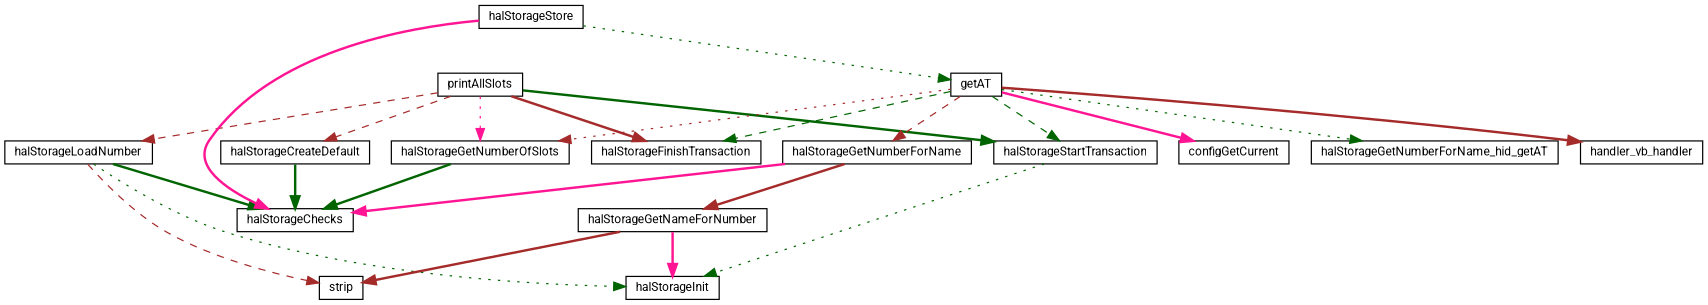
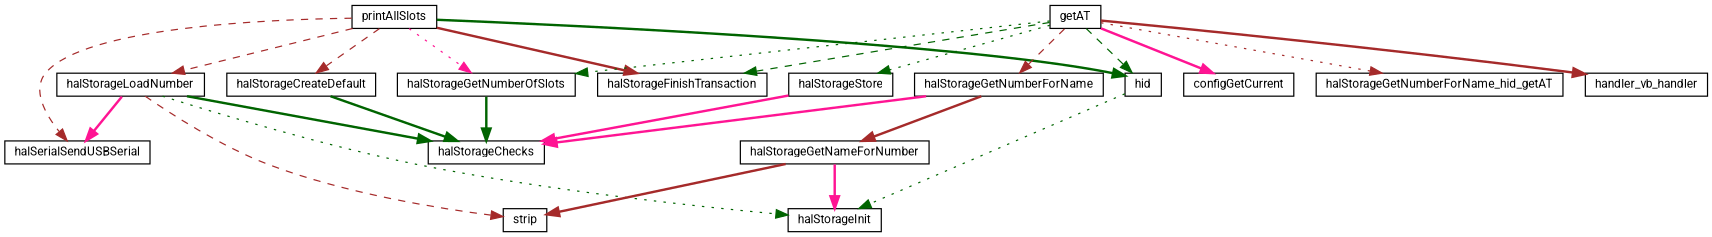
  digraph {
    fontname=Roboto
    rankdir=TB
    node [color=black fillcolor=white fontname=Roboto fontsize=10 shape=record style=filled]
    edge [color=brown fontname=Roboto fontsize=10 labelfontname=Helvetica labelfontsize=10 style=bold]
+   n1 [height=0.2 label=halSerialSendUSBSerial width=0.4]
    n2 [height=0.2 label=printAllSlots width=0.4]
-   n3 [height=0.2 label=halStorageStartTransaction width=0.4]
+   n3 [height=0.2 label=hid width=0.4]
    n4 [height=0.2 label=halStorageGetNumberOfSlots width=0.4]
    n5 [height=0.2 label=halStorageFinishTransaction width=0.4]
    n6 [height=0.2 label=halStorageCreateDefault width=0.4]
    n7 [height=0.2 label=halStorageLoadNumber width=0.4]
    n8 [height=0.2 label=getAT width=0.4]
    n9 [height=0.2 label=configGetCurrent width=0.4]
    n10 [height=0.2 label=halStorageGetNumberForName width=0.4]
    n11 [height=0.2 label=halStorageStore width=0.4]
    n12 [height=0.2 label=halStorageGetNumberForName_hid_getAT width=0.4]
    n13 [height=0.2 label=handler_vb_handler width=0.4]
    n14 [height=0.2 label=halStorageInit width=0.4]
    n15 [height=0.2 label=halStorageChecks width=0.4]
    n16 [height=0.2 label=strip width=0.4]
    n17 [height=0.2 label=halStorageGetNameForNumber width=0.4]
+   n2 -> n1 [style=dashed]
    n2 -> n3 [color=darkgreen]
    n2 -> n4 [color=deeppink style=dotted]
    n2 -> n5
    n2 -> n6 [style=dashed]
    n2 -> n7 [style=dashed]
    n3 -> n14 [color=darkgreen style=dotted]
    n4 -> n15 [color=darkgreen]
    n6 -> n15 [color=darkgreen]
+   n7 -> n1 [color=deeppink]
    n7 -> n14 [color=darkgreen style=dotted]
    n7 -> n15 [color=darkgreen]
    n7 -> n16 [style=dashed]
    n8 -> n3 [color=darkgreen style=dashed]
-   n8 -> n4 [style=dotted]
+   n8 -> n4 [color=darkgreen style=dotted]
    n8 -> n5 [color=darkgreen style=dashed]
    n8 -> n9 [color=deeppink]
    n8 -> n10 [style=dashed]
-   n11 -> n8 [color=darkgreen style=dotted]
-   n8 -> n12 [color=darkgreen style=dotted]
+   n8 -> n11 [color=darkgreen style=dotted]
+   n8 -> n12 [style=dotted]
    n8 -> n13
    n10 -> n15 [color=deeppink]
    n10 -> n17
    n11 -> n15 [color=deeppink]
    n17 -> n14 [color=deeppink]
    n17 -> n16
  }
